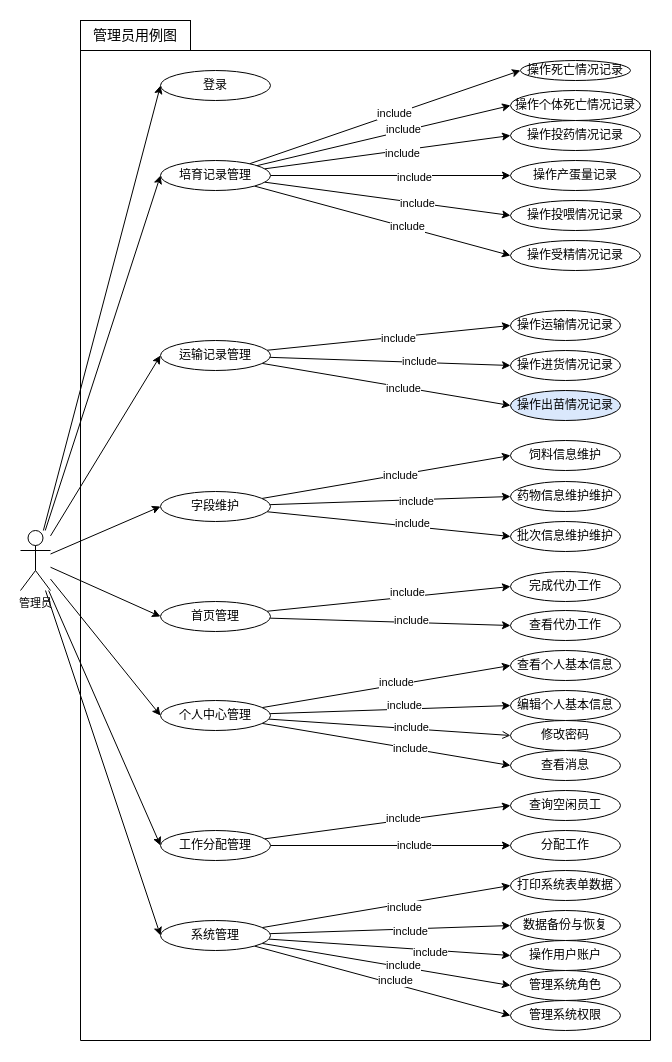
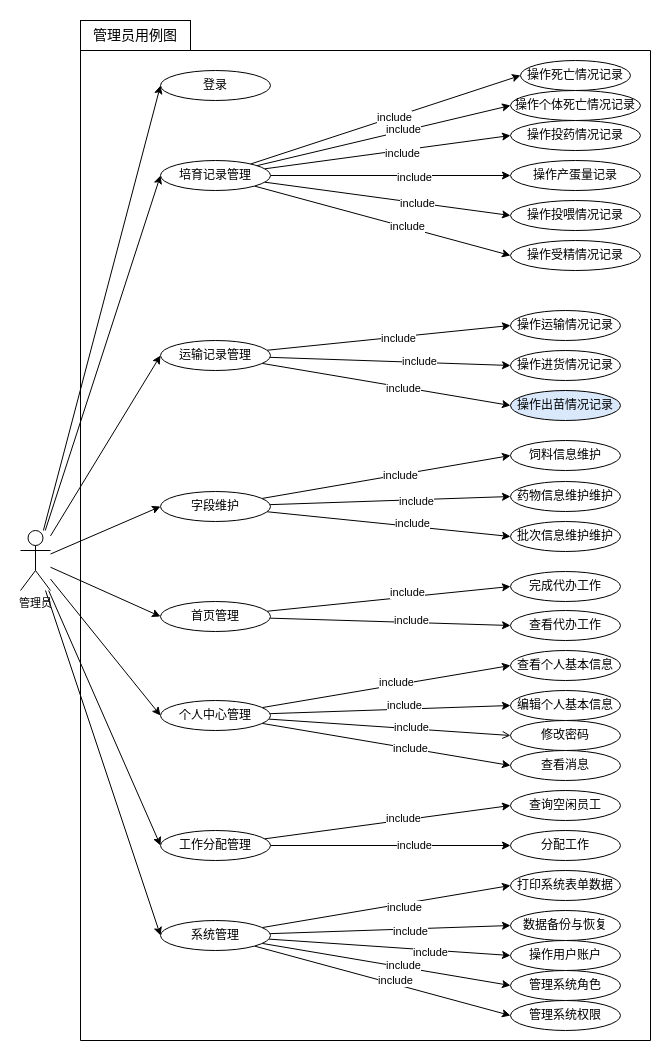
  <mxCell id="0" />
  <mxCell id="1" parent="0" />
  <mxCell id="2" value="&#10;&#10;" style="swimlane;startSize=0;" parent="1" vertex="1"><mxGeometry x="80" y="50" width="570" height="990" as="geometry"><mxRectangle x="140" y="60" width="50" height="40" as="alternateBounds" /></mxGeometry></mxCell>
  <mxCell id="3" value="登录" style="ellipse;whiteSpace=wrap;html=1;" parent="2" vertex="1"><mxGeometry x="80" y="20" width="110" height="30" as="geometry" /></mxCell>
  <mxCell id="4" style="edgeStyle=none;html=1;entryX=0;entryY=0.5;entryDx=0;entryDy=0;" parent="2" source="16" target="17" edge="1"><mxGeometry relative="1" as="geometry" /></mxCell>
  <mxCell id="5" value="&lt;font style=&quot;font-size: 11px;&quot;&gt;include&lt;br&gt;&lt;/font&gt;" style="edgeLabel;html=1;align=center;verticalAlign=middle;resizable=0;points=[];rotation=0;" parent="4" vertex="1" connectable="0"><mxGeometry x="0.164" y="1" relative="1" as="geometry"><mxPoint x="-13" y="5" as="offset" /></mxGeometry></mxCell>
  <mxCell id="6" style="edgeStyle=none;html=1;entryX=0;entryY=0.5;entryDx=0;entryDy=0;" parent="2" source="16" target="18" edge="1"><mxGeometry relative="1" as="geometry" /></mxCell>
  <mxCell id="7" value="include" style="edgeLabel;html=1;align=center;verticalAlign=middle;resizable=0;points=[];fontSize=11;" parent="6" vertex="1" connectable="0"><mxGeometry x="0.161" y="2" relative="1" as="geometry"><mxPoint as="offset" /></mxGeometry></mxCell>
  <mxCell id="8" style="edgeStyle=none;html=1;entryX=0;entryY=0.5;entryDx=0;entryDy=0;" parent="2" source="16" target="19" edge="1"><mxGeometry relative="1" as="geometry" /></mxCell>
  <mxCell id="9" value="include" style="edgeLabel;html=1;align=center;verticalAlign=middle;resizable=0;points=[];fontSize=11;" parent="8" vertex="1" connectable="0"><mxGeometry x="0.11" y="-3" relative="1" as="geometry"><mxPoint as="offset" /></mxGeometry></mxCell>
  <mxCell id="10" style="edgeStyle=none;html=1;entryX=0;entryY=0.5;entryDx=0;entryDy=0;" parent="2" source="16" target="20" edge="1"><mxGeometry relative="1" as="geometry" /></mxCell>
  <mxCell id="11" value="include" style="edgeLabel;html=1;align=center;verticalAlign=middle;resizable=0;points=[];fontSize=11;" parent="10" vertex="1" connectable="0"><mxGeometry x="0.188" y="-1" relative="1" as="geometry"><mxPoint as="offset" /></mxGeometry></mxCell>
  <mxCell id="12" style="edgeStyle=none;html=1;entryX=0;entryY=0.5;entryDx=0;entryDy=0;" parent="2" source="16" target="21" edge="1"><mxGeometry relative="1" as="geometry" /></mxCell>
  <mxCell id="13" value="include" style="edgeLabel;html=1;align=center;verticalAlign=middle;resizable=0;points=[];fontSize=11;" parent="12" vertex="1" connectable="0"><mxGeometry x="0.243" relative="1" as="geometry"><mxPoint as="offset" /></mxGeometry></mxCell>
  <mxCell id="14" style="edgeStyle=none;html=1;entryX=0;entryY=0.5;entryDx=0;entryDy=0;" parent="2" source="16" target="22" edge="1"><mxGeometry relative="1" as="geometry" /></mxCell>
  <mxCell id="15" value="include" style="edgeLabel;html=1;align=center;verticalAlign=middle;resizable=0;points=[];fontSize=11;" parent="14" vertex="1" connectable="0"><mxGeometry x="0.189" y="1" relative="1" as="geometry"><mxPoint as="offset" /></mxGeometry></mxCell>
  <mxCell id="16" value="培育记录管理" style="ellipse;whiteSpace=wrap;html=1;" parent="2" vertex="1"><mxGeometry x="80" y="110" width="110" height="30" as="geometry" /></mxCell>
- <mxCell id="17" value="操作死亡情况记录" style="ellipse;whiteSpace=wrap;html=1;" parent="2" vertex="1"><mxGeometry x="440" y="10" width="110" height="20" as="geometry" /></mxCell>
+ <mxCell id="17" value="操作死亡情况记录" style="ellipse;whiteSpace=wrap;html=1;" parent="2" vertex="1"><mxGeometry x="440" y="10" width="110" height="30" as="geometry" /></mxCell>
  <mxCell id="18" value="操作个体死亡情况记录" style="ellipse;whiteSpace=wrap;html=1;" parent="2" vertex="1"><mxGeometry x="430" y="40" width="130" height="30" as="geometry" /></mxCell>
  <mxCell id="19" value="操作投药情况记录" style="ellipse;whiteSpace=wrap;html=1;" parent="2" vertex="1"><mxGeometry x="430" y="70" width="130" height="30" as="geometry" /></mxCell>
  <mxCell id="20" value="操作产蛋量记录" style="ellipse;whiteSpace=wrap;html=1;" parent="2" vertex="1"><mxGeometry x="430" y="110" width="130" height="30" as="geometry" /></mxCell>
  <mxCell id="21" value="操作投喂情况记录" style="ellipse;whiteSpace=wrap;html=1;" parent="2" vertex="1"><mxGeometry x="430" y="150" width="130" height="30" as="geometry" /></mxCell>
  <mxCell id="22" value="操作受精情况记录" style="ellipse;whiteSpace=wrap;html=1;" parent="2" vertex="1"><mxGeometry x="430" y="190" width="130" height="30" as="geometry" /></mxCell>
  <mxCell id="23" style="edgeStyle=none;html=1;entryX=0;entryY=0.5;entryDx=0;entryDy=0;fontSize=11;" parent="2" source="29" target="30" edge="1"><mxGeometry relative="1" as="geometry" /></mxCell>
  <mxCell id="24" value="include" style="edgeLabel;html=1;align=center;verticalAlign=middle;resizable=0;points=[];fontSize=11;" parent="23" vertex="1" connectable="0"><mxGeometry x="0.075" y="-1" relative="1" as="geometry"><mxPoint as="offset" /></mxGeometry></mxCell>
  <mxCell id="25" style="edgeStyle=none;html=1;entryX=0;entryY=0.5;entryDx=0;entryDy=0;fontSize=11;" parent="2" source="29" target="31" edge="1"><mxGeometry relative="1" as="geometry" /></mxCell>
  <mxCell id="26" value="include" style="edgeLabel;html=1;align=center;verticalAlign=middle;resizable=0;points=[];fontSize=11;" parent="25" vertex="1" connectable="0"><mxGeometry x="0.239" y="1" relative="1" as="geometry"><mxPoint as="offset" /></mxGeometry></mxCell>
  <mxCell id="27" style="edgeStyle=none;html=1;entryX=0;entryY=0.5;entryDx=0;entryDy=0;fontSize=11;" parent="2" source="29" target="32" edge="1"><mxGeometry relative="1" as="geometry" /></mxCell>
  <mxCell id="28" value="include" style="edgeLabel;html=1;align=center;verticalAlign=middle;resizable=0;points=[];fontSize=11;" parent="27" vertex="1" connectable="0"><mxGeometry x="0.137" y="-1" relative="1" as="geometry"><mxPoint as="offset" /></mxGeometry></mxCell>
  <mxCell id="29" value="运输记录管理" style="ellipse;whiteSpace=wrap;html=1;" parent="2" vertex="1"><mxGeometry x="80" y="290" width="110" height="30" as="geometry" /></mxCell>
  <mxCell id="30" value="操作运输情况记录" style="ellipse;whiteSpace=wrap;html=1;" parent="2" vertex="1"><mxGeometry x="430" y="260" width="110" height="30" as="geometry" /></mxCell>
  <mxCell id="31" value="操作进货情况记录" style="ellipse;whiteSpace=wrap;html=1;" parent="2" vertex="1"><mxGeometry x="430" y="300" width="110" height="30" as="geometry" /></mxCell>
  <mxCell id="32" value="操作出苗情况记录" style="ellipse;whiteSpace=wrap;html=1;fillColor=#dae8fc;" parent="2" vertex="1"><mxGeometry x="430" y="340" width="110" height="30" as="geometry" /></mxCell>
  <mxCell id="33" style="edgeStyle=none;html=1;entryX=0;entryY=0.5;entryDx=0;entryDy=0;fontSize=11;" parent="2" source="39" target="40" edge="1"><mxGeometry relative="1" as="geometry" /></mxCell>
  <mxCell id="34" value="include" style="edgeLabel;html=1;align=center;verticalAlign=middle;resizable=0;points=[];fontSize=11;" parent="33" vertex="1" connectable="0"><mxGeometry x="0.109" relative="1" as="geometry"><mxPoint as="offset" /></mxGeometry></mxCell>
  <mxCell id="35" style="edgeStyle=none;html=1;entryX=0;entryY=0.5;entryDx=0;entryDy=0;fontSize=11;" parent="2" source="39" target="41" edge="1"><mxGeometry relative="1" as="geometry" /></mxCell>
  <mxCell id="36" value="include" style="edgeLabel;html=1;align=center;verticalAlign=middle;resizable=0;points=[];fontSize=11;" parent="35" vertex="1" connectable="0"><mxGeometry x="0.218" y="-1" relative="1" as="geometry"><mxPoint as="offset" /></mxGeometry></mxCell>
  <mxCell id="37" style="edgeStyle=none;html=1;entryX=0;entryY=0.5;entryDx=0;entryDy=0;fontSize=11;" parent="2" source="39" target="42" edge="1"><mxGeometry relative="1" as="geometry" /></mxCell>
  <mxCell id="38" value="include" style="edgeLabel;html=1;align=center;verticalAlign=middle;resizable=0;points=[];fontSize=11;" parent="37" vertex="1" connectable="0"><mxGeometry x="0.182" y="3" relative="1" as="geometry"><mxPoint as="offset" /></mxGeometry></mxCell>
  <mxCell id="39" value="字段维护" style="ellipse;whiteSpace=wrap;html=1;" parent="2" vertex="1"><mxGeometry x="80" y="441" width="110" height="30" as="geometry" /></mxCell>
  <mxCell id="40" value="饲料信息维护" style="ellipse;whiteSpace=wrap;html=1;" parent="2" vertex="1"><mxGeometry x="430" y="390" width="110" height="30" as="geometry" /></mxCell>
  <mxCell id="41" value="药物信息维护维护" style="ellipse;whiteSpace=wrap;html=1;" parent="2" vertex="1"><mxGeometry x="430" y="431" width="110" height="30" as="geometry" /></mxCell>
  <mxCell id="42" value="批次信息维护维护" style="ellipse;whiteSpace=wrap;html=1;" parent="2" vertex="1"><mxGeometry x="430" y="471" width="110" height="30" as="geometry" /></mxCell>
  <mxCell id="43" style="edgeStyle=none;html=1;entryX=0;entryY=0.5;entryDx=0;entryDy=0;fontSize=11;" parent="2" source="47" target="48" edge="1"><mxGeometry relative="1" as="geometry" /></mxCell>
  <mxCell id="44" value="include" style="edgeLabel;html=1;align=center;verticalAlign=middle;resizable=0;points=[];fontSize=11;" parent="43" vertex="1" connectable="0"><mxGeometry x="0.15" y="5" relative="1" as="geometry"><mxPoint as="offset" /></mxGeometry></mxCell>
  <mxCell id="45" style="edgeStyle=none;html=1;entryX=0;entryY=0.5;entryDx=0;entryDy=0;fontSize=11;" parent="2" source="47" target="49" edge="1"><mxGeometry relative="1" as="geometry" /></mxCell>
  <mxCell id="46" value="include" style="edgeLabel;html=1;align=center;verticalAlign=middle;resizable=0;points=[];fontSize=11;" parent="45" vertex="1" connectable="0"><mxGeometry x="0.173" y="2" relative="1" as="geometry"><mxPoint as="offset" /></mxGeometry></mxCell>
  <mxCell id="47" value="首页管理" style="ellipse;whiteSpace=wrap;html=1;" parent="2" vertex="1"><mxGeometry x="80" y="551" width="110" height="30" as="geometry" /></mxCell>
  <mxCell id="48" value="完成代办工作" style="ellipse;whiteSpace=wrap;html=1;" parent="2" vertex="1"><mxGeometry x="430" y="521" width="110" height="30" as="geometry" /></mxCell>
  <mxCell id="49" value="查看代办工作" style="ellipse;whiteSpace=wrap;html=1;" parent="2" vertex="1"><mxGeometry x="430" y="560" width="110" height="30" as="geometry" /></mxCell>
  <mxCell id="50" style="edgeStyle=none;html=1;entryX=0;entryY=0.5;entryDx=0;entryDy=0;fontSize=11;" parent="2" source="58" target="59" edge="1"><mxGeometry relative="1" as="geometry" /></mxCell>
  <mxCell id="51" value="include" style="edgeLabel;html=1;align=center;verticalAlign=middle;resizable=0;points=[];fontSize=11;" parent="50" vertex="1" connectable="0"><mxGeometry x="0.077" y="3" relative="1" as="geometry"><mxPoint as="offset" /></mxGeometry></mxCell>
  <mxCell id="52" style="edgeStyle=none;html=1;entryX=0;entryY=0.5;entryDx=0;entryDy=0;fontSize=11;" parent="2" source="58" target="60" edge="1"><mxGeometry relative="1" as="geometry" /></mxCell>
  <mxCell id="53" value="include" style="edgeLabel;html=1;align=center;verticalAlign=middle;resizable=0;points=[];fontSize=11;" parent="52" vertex="1" connectable="0"><mxGeometry x="0.114" y="4" relative="1" as="geometry"><mxPoint as="offset" /></mxGeometry></mxCell>
  <mxCell id="54" style="edgeStyle=none;html=1;entryX=0;entryY=0.5;entryDx=0;entryDy=0;fontSize=11;endArrow=open;" parent="2" source="58" target="61" edge="1"><mxGeometry relative="1" as="geometry" /></mxCell>
  <mxCell id="55" value="include" style="edgeLabel;html=1;align=center;verticalAlign=middle;resizable=0;points=[];fontSize=11;" parent="54" vertex="1" connectable="0"><mxGeometry x="0.169" y="2" relative="1" as="geometry"><mxPoint as="offset" /></mxGeometry></mxCell>
  <mxCell id="56" style="edgeStyle=none;html=1;entryX=0;entryY=0.5;entryDx=0;entryDy=0;fontSize=11;" parent="2" source="58" target="62" edge="1"><mxGeometry relative="1" as="geometry" /></mxCell>
  <mxCell id="57" value="include" style="edgeLabel;html=1;align=center;verticalAlign=middle;resizable=0;points=[];fontSize=11;" parent="56" vertex="1" connectable="0"><mxGeometry x="0.191" y="1" relative="1" as="geometry"><mxPoint y="1" as="offset" /></mxGeometry></mxCell>
  <mxCell id="58" value="个人中心管理" style="ellipse;whiteSpace=wrap;html=1;" parent="2" vertex="1"><mxGeometry x="80" y="650" width="110" height="30" as="geometry" /></mxCell>
  <mxCell id="59" value="查看个人基本信息" style="ellipse;whiteSpace=wrap;html=1;" parent="2" vertex="1"><mxGeometry x="430" y="600" width="110" height="30" as="geometry" /></mxCell>
  <mxCell id="60" value="编辑个人基本信息" style="ellipse;whiteSpace=wrap;html=1;" parent="2" vertex="1"><mxGeometry x="430" y="640" width="110" height="30" as="geometry" /></mxCell>
  <mxCell id="61" value="修改密码" style="ellipse;whiteSpace=wrap;html=1;" parent="2" vertex="1"><mxGeometry x="430" y="670" width="110" height="30" as="geometry" /></mxCell>
  <mxCell id="62" value="查看消息" style="ellipse;whiteSpace=wrap;html=1;" parent="2" vertex="1"><mxGeometry x="430" y="700" width="110" height="30" as="geometry" /></mxCell>
  <mxCell id="63" style="edgeStyle=none;html=1;entryX=0;entryY=0.5;entryDx=0;entryDy=0;fontSize=11;" parent="2" source="67" target="68" edge="1"><mxGeometry relative="1" as="geometry" /></mxCell>
  <mxCell id="64" value="include" style="edgeLabel;html=1;align=center;verticalAlign=middle;resizable=0;points=[];fontSize=11;" parent="63" vertex="1" connectable="0"><mxGeometry x="0.126" y="2" relative="1" as="geometry"><mxPoint as="offset" /></mxGeometry></mxCell>
  <mxCell id="65" style="edgeStyle=none;html=1;entryX=0;entryY=0.5;entryDx=0;entryDy=0;fontSize=11;" parent="2" source="67" target="69" edge="1"><mxGeometry relative="1" as="geometry" /></mxCell>
  <mxCell id="66" value="include" style="edgeLabel;html=1;align=center;verticalAlign=middle;resizable=0;points=[];fontSize=11;" parent="65" vertex="1" connectable="0"><mxGeometry x="0.19" y="1" relative="1" as="geometry"><mxPoint as="offset" /></mxGeometry></mxCell>
  <mxCell id="67" value="工作分配管理" style="ellipse;whiteSpace=wrap;html=1;" parent="2" vertex="1"><mxGeometry x="80" y="780" width="110" height="30" as="geometry" /></mxCell>
  <mxCell id="68" value="查询空闲员工" style="ellipse;whiteSpace=wrap;html=1;" parent="2" vertex="1"><mxGeometry x="430" y="740" width="110" height="30" as="geometry" /></mxCell>
  <mxCell id="69" value="分配工作" style="ellipse;whiteSpace=wrap;html=1;" parent="2" vertex="1"><mxGeometry x="430" y="780" width="110" height="30" as="geometry" /></mxCell>
  <mxCell id="70" style="edgeStyle=none;html=1;entryX=0;entryY=0.5;entryDx=0;entryDy=0;fontSize=11;" parent="2" source="80" target="81" edge="1"><mxGeometry relative="1" as="geometry" /></mxCell>
  <mxCell id="71" value="include" style="edgeLabel;html=1;align=center;verticalAlign=middle;resizable=0;points=[];fontSize=11;" parent="70" vertex="1" connectable="0"><mxGeometry x="0.137" y="-3" relative="1" as="geometry"><mxPoint as="offset" /></mxGeometry></mxCell>
  <mxCell id="72" style="edgeStyle=none;html=1;entryX=0;entryY=0.5;entryDx=0;entryDy=0;fontSize=11;" parent="2" source="80" target="82" edge="1"><mxGeometry relative="1" as="geometry" /></mxCell>
  <mxCell id="73" value="include" style="edgeLabel;html=1;align=center;verticalAlign=middle;resizable=0;points=[];fontSize=11;" parent="72" vertex="1" connectable="0"><mxGeometry x="0.165" y="-2" relative="1" as="geometry"><mxPoint as="offset" /></mxGeometry></mxCell>
  <mxCell id="74" style="edgeStyle=none;html=1;entryX=0;entryY=0.5;entryDx=0;entryDy=0;fontSize=11;" parent="2" source="80" target="83" edge="1"><mxGeometry relative="1" as="geometry" /></mxCell>
  <mxCell id="75" value="include" style="edgeLabel;html=1;align=center;verticalAlign=middle;resizable=0;points=[];fontSize=11;" parent="74" vertex="1" connectable="0"><mxGeometry x="0.336" y="-2" relative="1" as="geometry"><mxPoint as="offset" /></mxGeometry></mxCell>
  <mxCell id="76" style="edgeStyle=none;html=1;entryX=0;entryY=0.5;entryDx=0;entryDy=0;fontSize=11;" parent="2" source="80" target="84" edge="1"><mxGeometry relative="1" as="geometry" /></mxCell>
  <mxCell id="77" value="include" style="edgeLabel;html=1;align=center;verticalAlign=middle;resizable=0;points=[];fontSize=11;" parent="76" vertex="1" connectable="0"><mxGeometry x="0.13" y="2" relative="1" as="geometry"><mxPoint as="offset" /></mxGeometry></mxCell>
  <mxCell id="78" style="edgeStyle=none;html=1;entryX=0;entryY=0.5;entryDx=0;entryDy=0;fontSize=11;" parent="2" source="80" target="85" edge="1"><mxGeometry relative="1" as="geometry" /></mxCell>
  <mxCell id="79" value="include" style="edgeLabel;html=1;align=center;verticalAlign=middle;resizable=0;points=[];fontSize=11;" parent="78" vertex="1" connectable="0"><mxGeometry x="0.093" y="4" relative="1" as="geometry"><mxPoint as="offset" /></mxGeometry></mxCell>
  <mxCell id="80" value="系统管理" style="ellipse;whiteSpace=wrap;html=1;" parent="2" vertex="1"><mxGeometry x="80" y="870" width="110" height="30" as="geometry" /></mxCell>
  <mxCell id="81" value="打印系统表单数据" style="ellipse;whiteSpace=wrap;html=1;" parent="2" vertex="1"><mxGeometry x="430" y="820" width="110" height="30" as="geometry" /></mxCell>
  <mxCell id="82" value="数据备份与恢复" style="ellipse;whiteSpace=wrap;html=1;" parent="2" vertex="1"><mxGeometry x="430" y="860" width="110" height="30" as="geometry" /></mxCell>
  <mxCell id="83" value="操作用户账户" style="ellipse;whiteSpace=wrap;html=1;" parent="2" vertex="1"><mxGeometry x="430" y="890" width="110" height="30" as="geometry" /></mxCell>
  <mxCell id="84" value="管理系统角色" style="ellipse;whiteSpace=wrap;html=1;" parent="2" vertex="1"><mxGeometry x="430" y="920" width="110" height="30" as="geometry" /></mxCell>
  <mxCell id="85" value="管理系统权限" style="ellipse;whiteSpace=wrap;html=1;" parent="2" vertex="1"><mxGeometry x="430" y="950" width="110" height="30" as="geometry" /></mxCell>
  <mxCell id="86" style="edgeStyle=none;html=1;entryX=0;entryY=0.5;entryDx=0;entryDy=0;fontSize=11;" parent="1" source="94" target="3" edge="1"><mxGeometry relative="1" as="geometry" /></mxCell>
  <mxCell id="87" style="edgeStyle=none;html=1;entryX=0;entryY=0.5;entryDx=0;entryDy=0;fontSize=11;" parent="1" source="94" target="16" edge="1"><mxGeometry relative="1" as="geometry" /></mxCell>
  <mxCell id="88" style="edgeStyle=none;html=1;entryX=0;entryY=0.5;entryDx=0;entryDy=0;fontSize=11;" parent="1" source="94" target="29" edge="1"><mxGeometry relative="1" as="geometry" /></mxCell>
  <mxCell id="89" style="edgeStyle=none;html=1;entryX=0;entryY=0.5;entryDx=0;entryDy=0;fontSize=11;" parent="1" source="94" target="39" edge="1"><mxGeometry relative="1" as="geometry" /></mxCell>
  <mxCell id="90" style="edgeStyle=none;html=1;entryX=0;entryY=0.5;entryDx=0;entryDy=0;fontSize=11;" parent="1" source="94" target="47" edge="1"><mxGeometry relative="1" as="geometry" /></mxCell>
  <mxCell id="91" style="edgeStyle=none;html=1;entryX=0;entryY=0.5;entryDx=0;entryDy=0;fontSize=11;" parent="1" source="94" target="58" edge="1"><mxGeometry relative="1" as="geometry" /></mxCell>
  <mxCell id="92" style="edgeStyle=none;html=1;entryX=0;entryY=0.5;entryDx=0;entryDy=0;fontSize=11;" parent="1" source="94" target="67" edge="1"><mxGeometry relative="1" as="geometry" /></mxCell>
  <mxCell id="93" style="edgeStyle=none;html=1;entryX=0;entryY=0.5;entryDx=0;entryDy=0;fontSize=11;" parent="1" source="94" target="80" edge="1"><mxGeometry relative="1" as="geometry" /></mxCell>
  <mxCell id="94" value="管理员" style="shape=umlActor;verticalLabelPosition=bottom;verticalAlign=top;html=1;outlineConnect=0;fontSize=11;" parent="1" vertex="1"><mxGeometry x="20" y="530" width="30" height="60" as="geometry" /></mxCell>
  <mxCell id="95" value="&lt;font style=&quot;font-size: 14px;&quot;&gt;管理员用例图&lt;/font&gt;" style="rounded=0;whiteSpace=wrap;html=1;fontSize=11;" parent="1" vertex="1"><mxGeometry x="80" y="20" width="110" height="30" as="geometry" /></mxCell>
